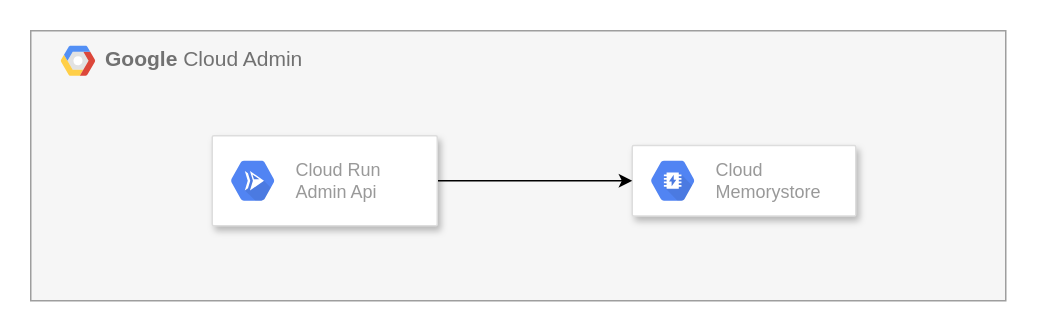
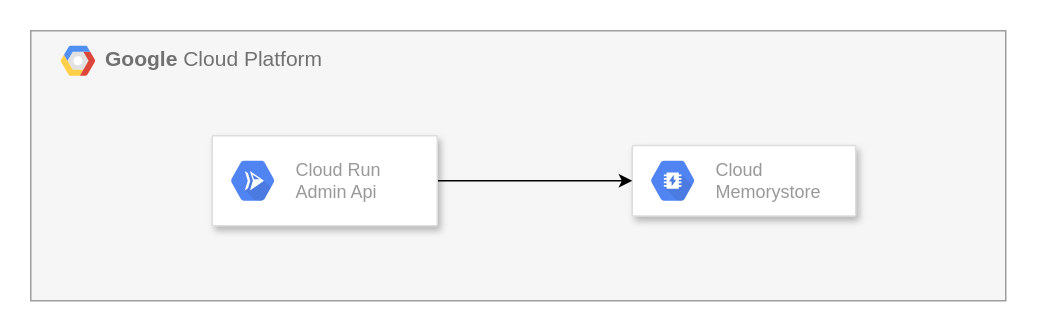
  <mxCell id="0" />
  <mxCell id="1" parent="0" />
- <mxCell id="2" value="&lt;b&gt;Google &lt;/b&gt;Cloud Admin" style="fillColor=#F6F6F6;shadow=0;gradientColor=none;fontSize=14;align=left;spacing=10;fontColor=#717171;9E9E9E;verticalAlign=top;spacingTop=-4;fontStyle=0;spacingLeft=40;html=1;strokeColor=#9E9E9E;" parent="1" vertex="1"><mxGeometry x="20" y="20" width="650" height="180" as="geometry" /></mxCell>
+ <mxCell id="2" value="&lt;b&gt;Google &lt;/b&gt;Cloud Platform" style="fillColor=#F6F6F6;shadow=0;gradientColor=none;fontSize=14;align=left;spacing=10;fontColor=#717171;9E9E9E;verticalAlign=top;spacingTop=-4;fontStyle=0;spacingLeft=40;html=1;strokeColor=#9E9E9E;" parent="1" vertex="1"><mxGeometry x="20" y="20" width="650" height="180" as="geometry" /></mxCell>
  <mxCell id="3" value="" style="shape=mxgraph.gcp2.google_cloud_platform;fillColor=#F6F6F6;strokeColor=none;shadow=0;gradientColor=none;" parent="2" vertex="1"><mxGeometry width="23" height="20" relative="1" as="geometry"><mxPoint x="20" y="10" as="offset" /></mxGeometry></mxCell>
  <mxCell id="4" value="" style="strokeColor=#dddddd;shadow=1;strokeWidth=1;rounded=1;absoluteArcSize=1;arcSize=2;" parent="2" vertex="1"><mxGeometry x="401" y="76.523" width="149" height="46.957" as="geometry" /></mxCell>
  <mxCell id="5" value="Cloud&#10;Memorystore" style="sketch=0;dashed=0;connectable=0;html=1;fillColor=#5184F3;strokeColor=none;shape=mxgraph.gcp2.hexIcon;prIcon=cloud_memorystore;part=1;labelPosition=right;verticalLabelPosition=middle;align=left;verticalAlign=middle;spacingLeft=5;fontColor=#999999;fontSize=12;" parent="4" vertex="1"><mxGeometry y="0.5" width="44" height="39" relative="1" as="geometry"><mxPoint x="5" y="-19.5" as="offset" /></mxGeometry></mxCell>
  <mxCell id="6" style="edgeStyle=orthogonalEdgeStyle;rounded=0;orthogonalLoop=1;jettySize=auto;html=1;exitX=1;exitY=0.5;exitDx=0;exitDy=0;entryX=0;entryY=0.5;entryDx=0;entryDy=0;" parent="1" source="7" target="4" edge="1"><mxGeometry relative="1" as="geometry" /></mxCell>
  <mxCell id="7" value="" style="strokeColor=#dddddd;shadow=1;strokeWidth=1;rounded=1;absoluteArcSize=1;arcSize=2;" parent="1" vertex="1"><mxGeometry x="141" y="90" width="150" height="60" as="geometry" /></mxCell>
  <mxCell id="8" value="Cloud Run&lt;br&gt;Admin Api" style="dashed=0;connectable=0;html=1;fillColor=#5184F3;strokeColor=none;shape=mxgraph.gcp2.hexIcon;prIcon=cloud_run;part=1;labelPosition=right;verticalLabelPosition=middle;align=left;verticalAlign=middle;spacingLeft=5;fontColor=#999999;fontSize=12;" parent="7" vertex="1"><mxGeometry y="0.5" width="44" height="39" relative="1" as="geometry"><mxPoint x="5" y="-19.5" as="offset" /></mxGeometry></mxCell>
